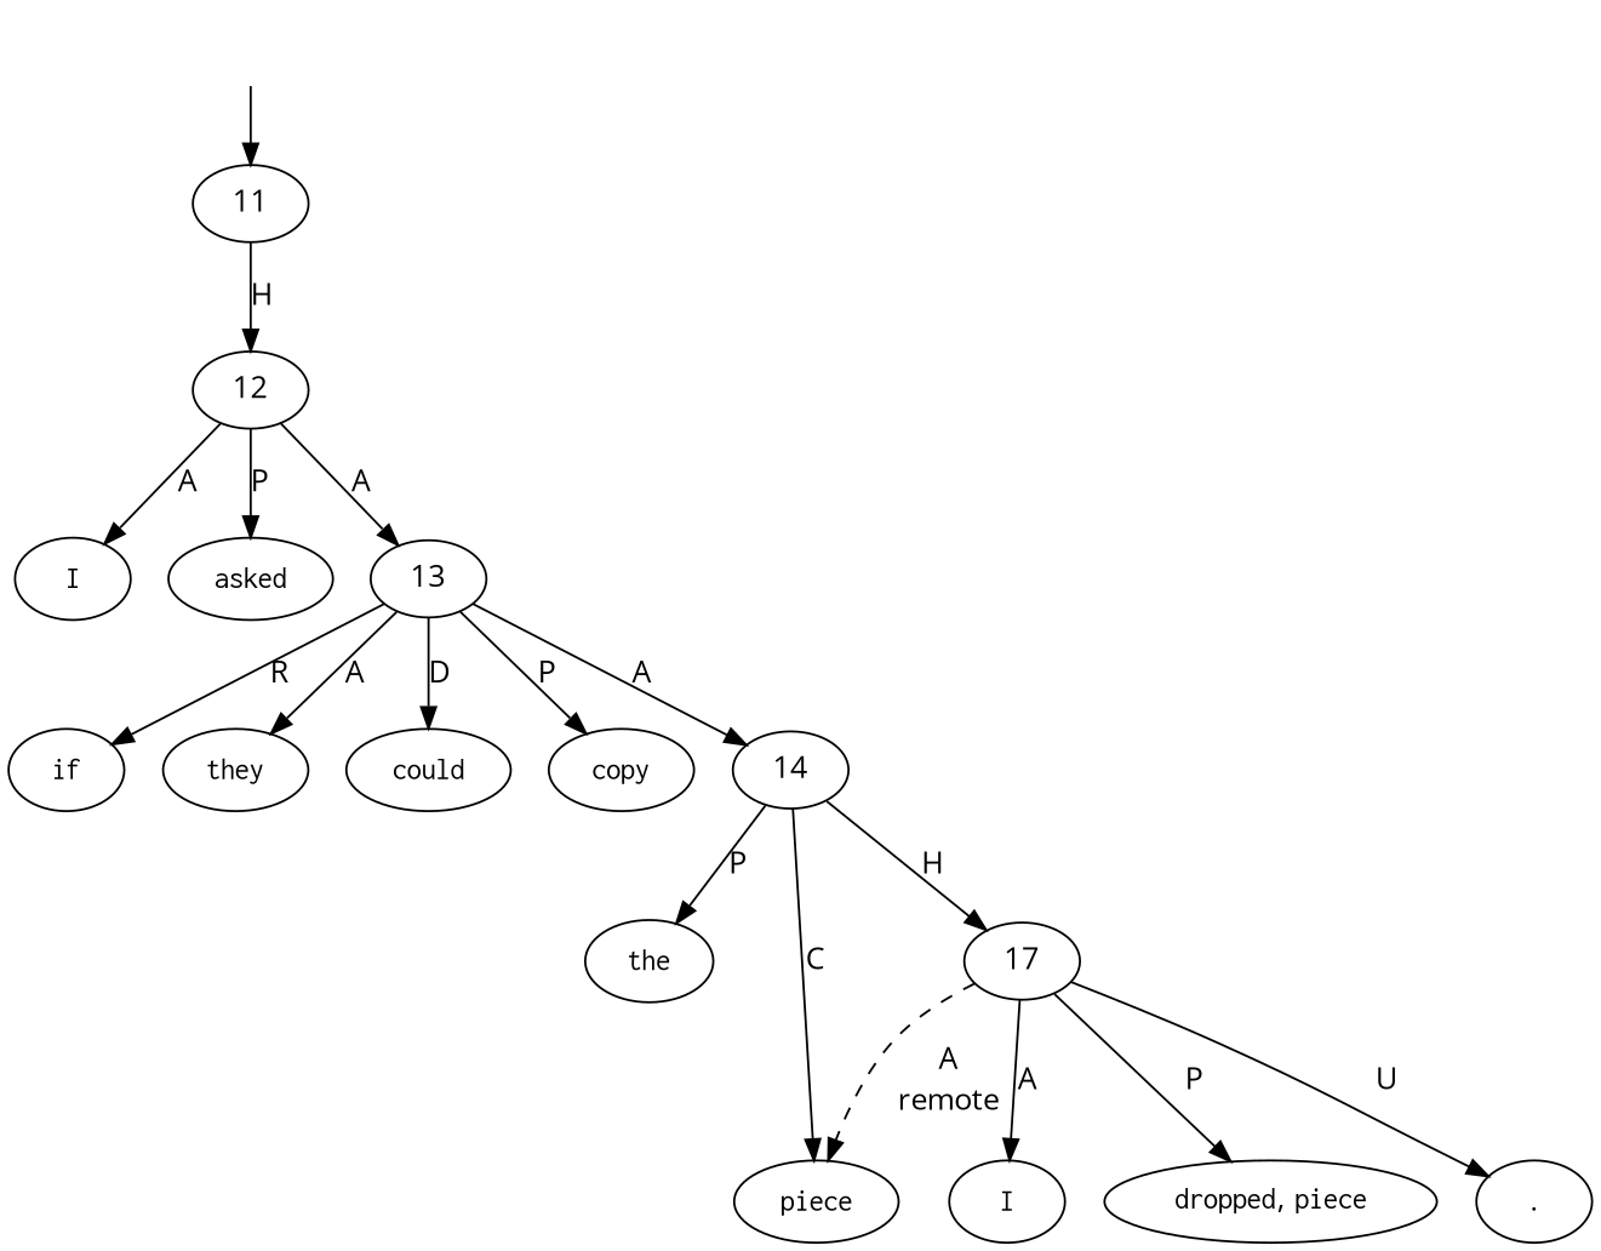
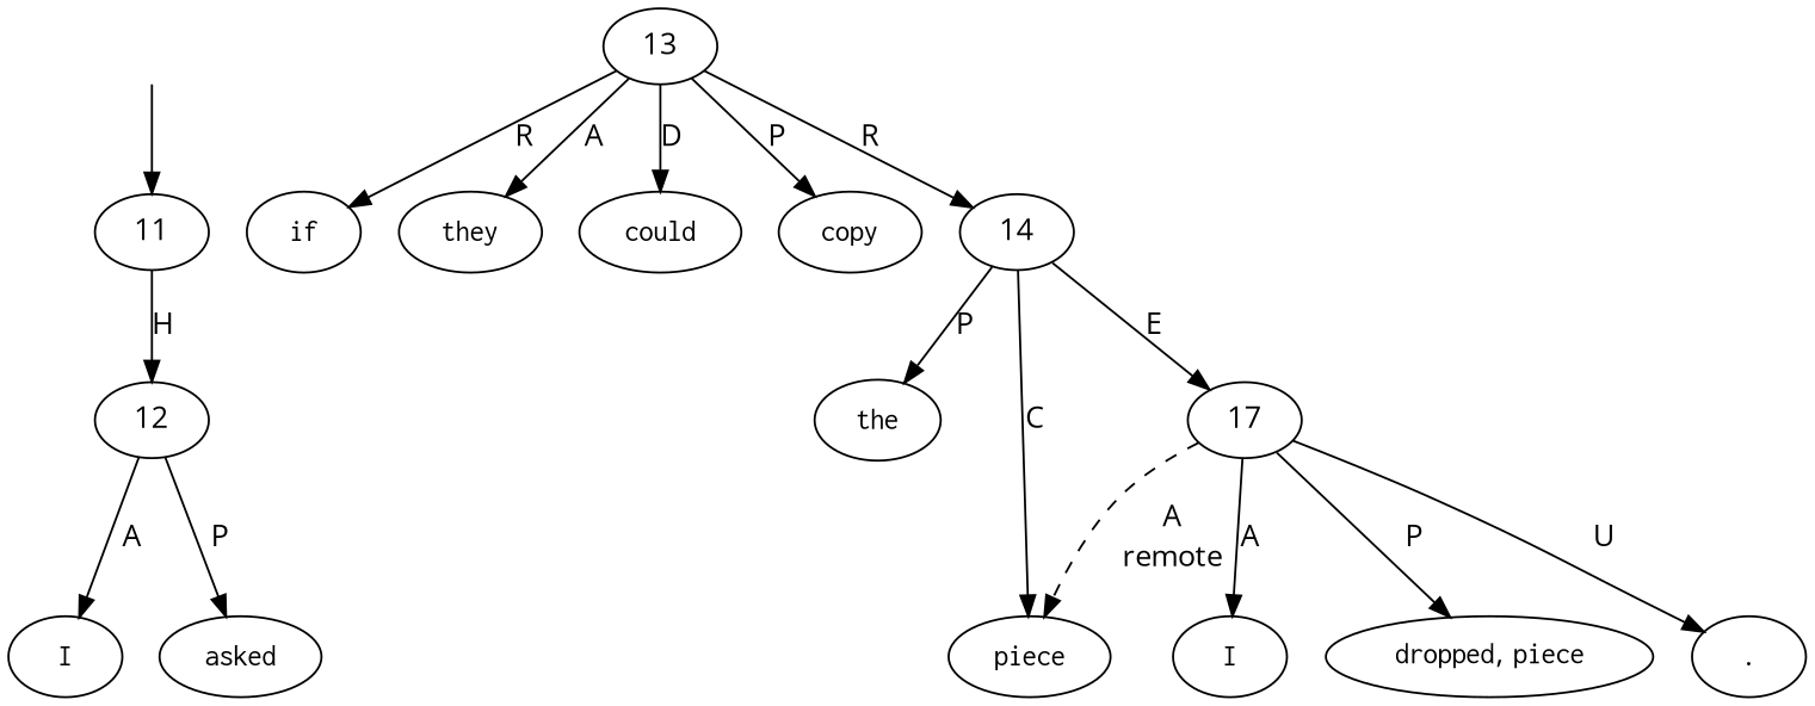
  digraph {
    fontname="Open Sans"
    node [fontname="Open Sans" shape=oval]
    edge [fontname="Open Sans"]
    top [style=invis shape=""]
    11 [shape=""]
    12 [shape=""]
    n4 [label=<<table align="center" border="0" cellspacing="0"><tr><td colspan="2"><font face="Courier">I</font></td></tr></table>>]
    n5 [label=<<table align="center" border="0" cellspacing="0"><tr><td colspan="2"><font face="Courier">asked</font></td></tr></table>>]
    13 [shape=""]
    n7 [label=<<table align="center" border="0" cellspacing="0"><tr><td colspan="2"><font face="Courier">if</font></td></tr></table>>]
    n8 [label=<<table align="center" border="0" cellspacing="0"><tr><td colspan="2"><font face="Courier">they</font></td></tr></table>>]
    n9 [label=<<table align="center" border="0" cellspacing="0"><tr><td colspan="2"><font face="Courier">could</font></td></tr></table>>]
    n10 [label=<<table align="center" border="0" cellspacing="0"><tr><td colspan="2"><font face="Courier">copy</font></td></tr></table>>]
    n11 [label=<<table align="center" border="0" cellspacing="0"><tr><td colspan="2"><font face="Courier">the</font></td></tr></table>>]
    n12 [label=<<table align="center" border="0" cellspacing="0"><tr><td colspan="2"><font face="Courier">piece</font></td></tr></table>>]
    n13 [label=<<table align="center" border="0" cellspacing="0"><tr><td colspan="2"><font face="Courier">I</font></td></tr></table>>]
    n14 [label=<<table align="center" border="0" cellspacing="0"><tr><td colspan="2"><font face="Courier">dropped</font>,&nbsp;<font face="Courier">piece</font></td></tr></table>>]
    n15 [label=<<table align="center" border="0" cellspacing="0"><tr><td colspan="2"><font face="Courier">.</font></td></tr></table>>]
    14 [shape=""]
    n17 [label=17 shape=""]
    top -> 11
    11 -> 12 [label=H]
    12 -> n4 [label=A]
    12 -> n5 [label=P]
-   12 -> 13 [label=A]
    13 -> n7 [label=R]
    13 -> n8 [label=A]
    13 -> n9 [label=D]
    13 -> n10 [label=P]
-   13 -> 14 [label=A]
+   13 -> 14 [label=R]
    14 -> n11 [label=P]
    14 -> n12 [label=C]
-   14 -> n17 [label=H]
+   14 -> n17 [label=E]
    n17 -> n12 [label=<<table align="center" border="0" cellspacing="0"><tr><td colspan="1">A</td></tr><tr><td>remote</td></tr></table>> style=dashed]
    n17 -> n13 [label=A]
    n17 -> n14 [label=P]
    n17 -> n15 [label=U]
  }
